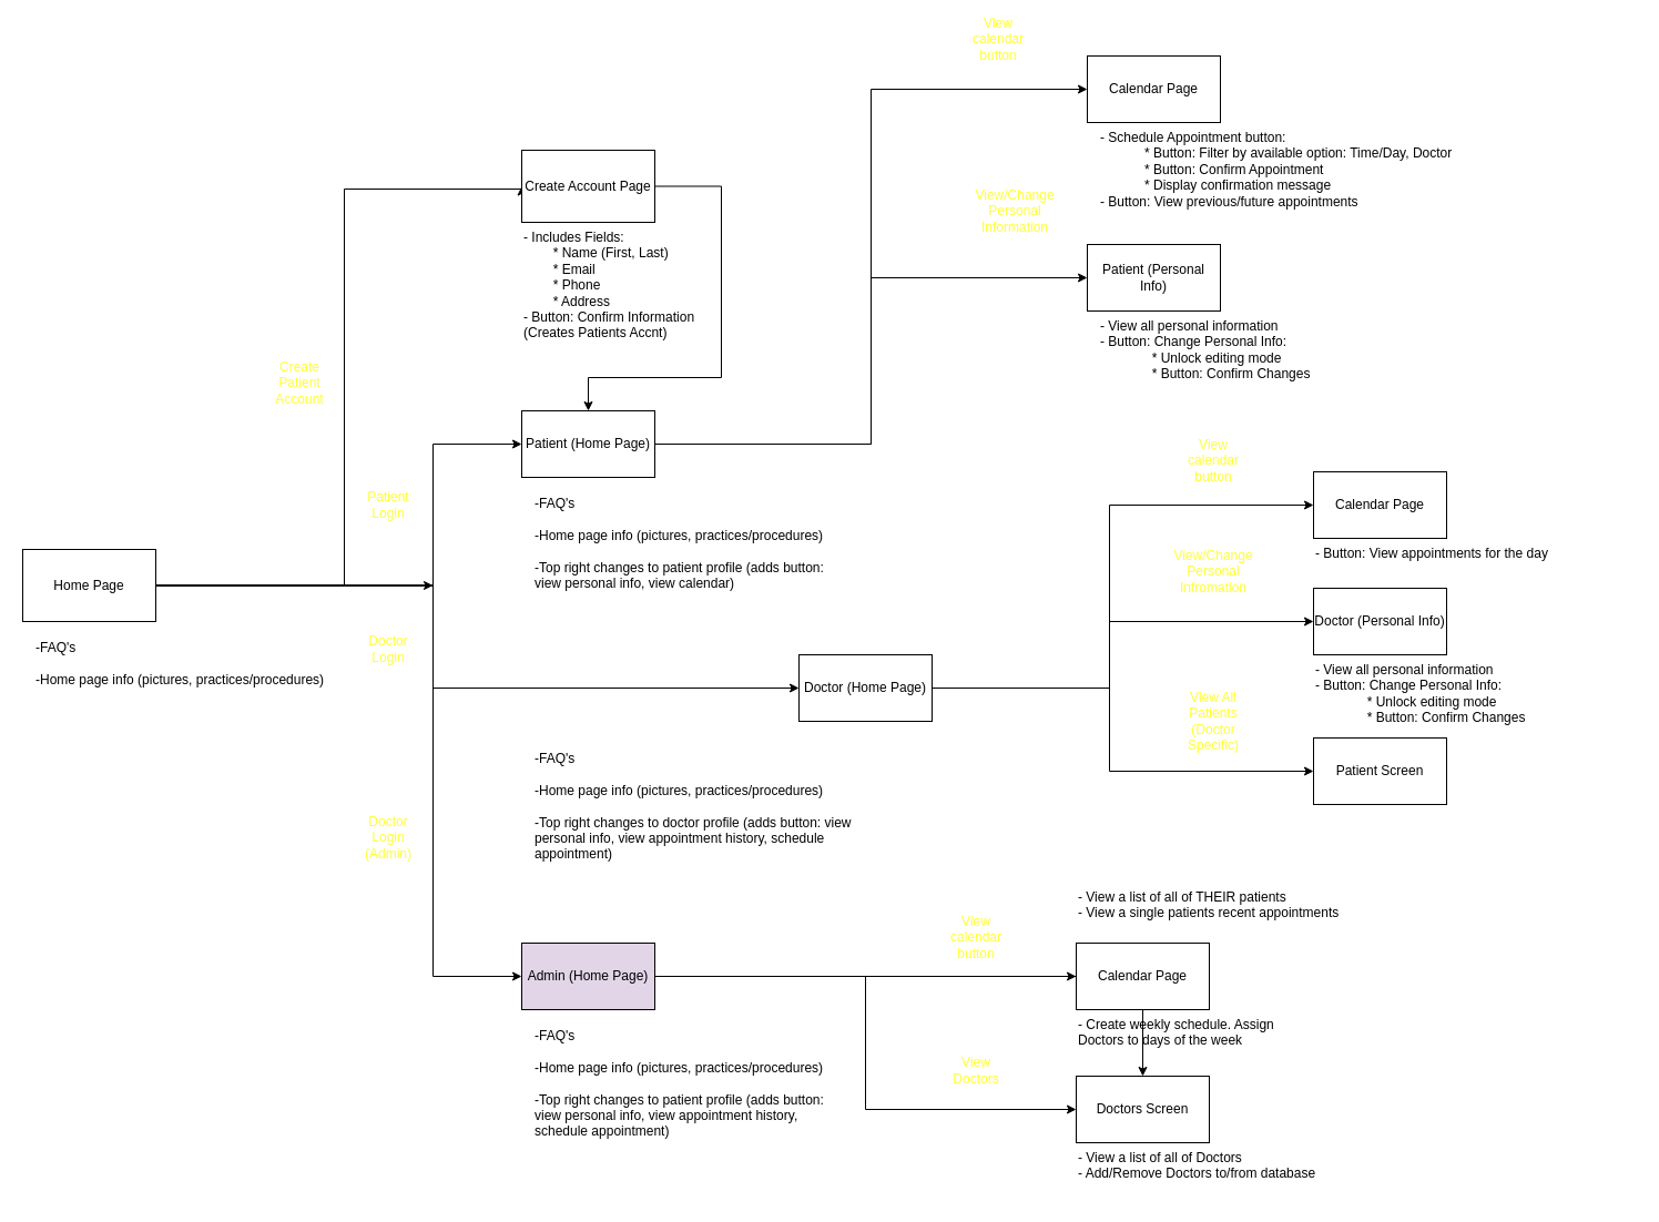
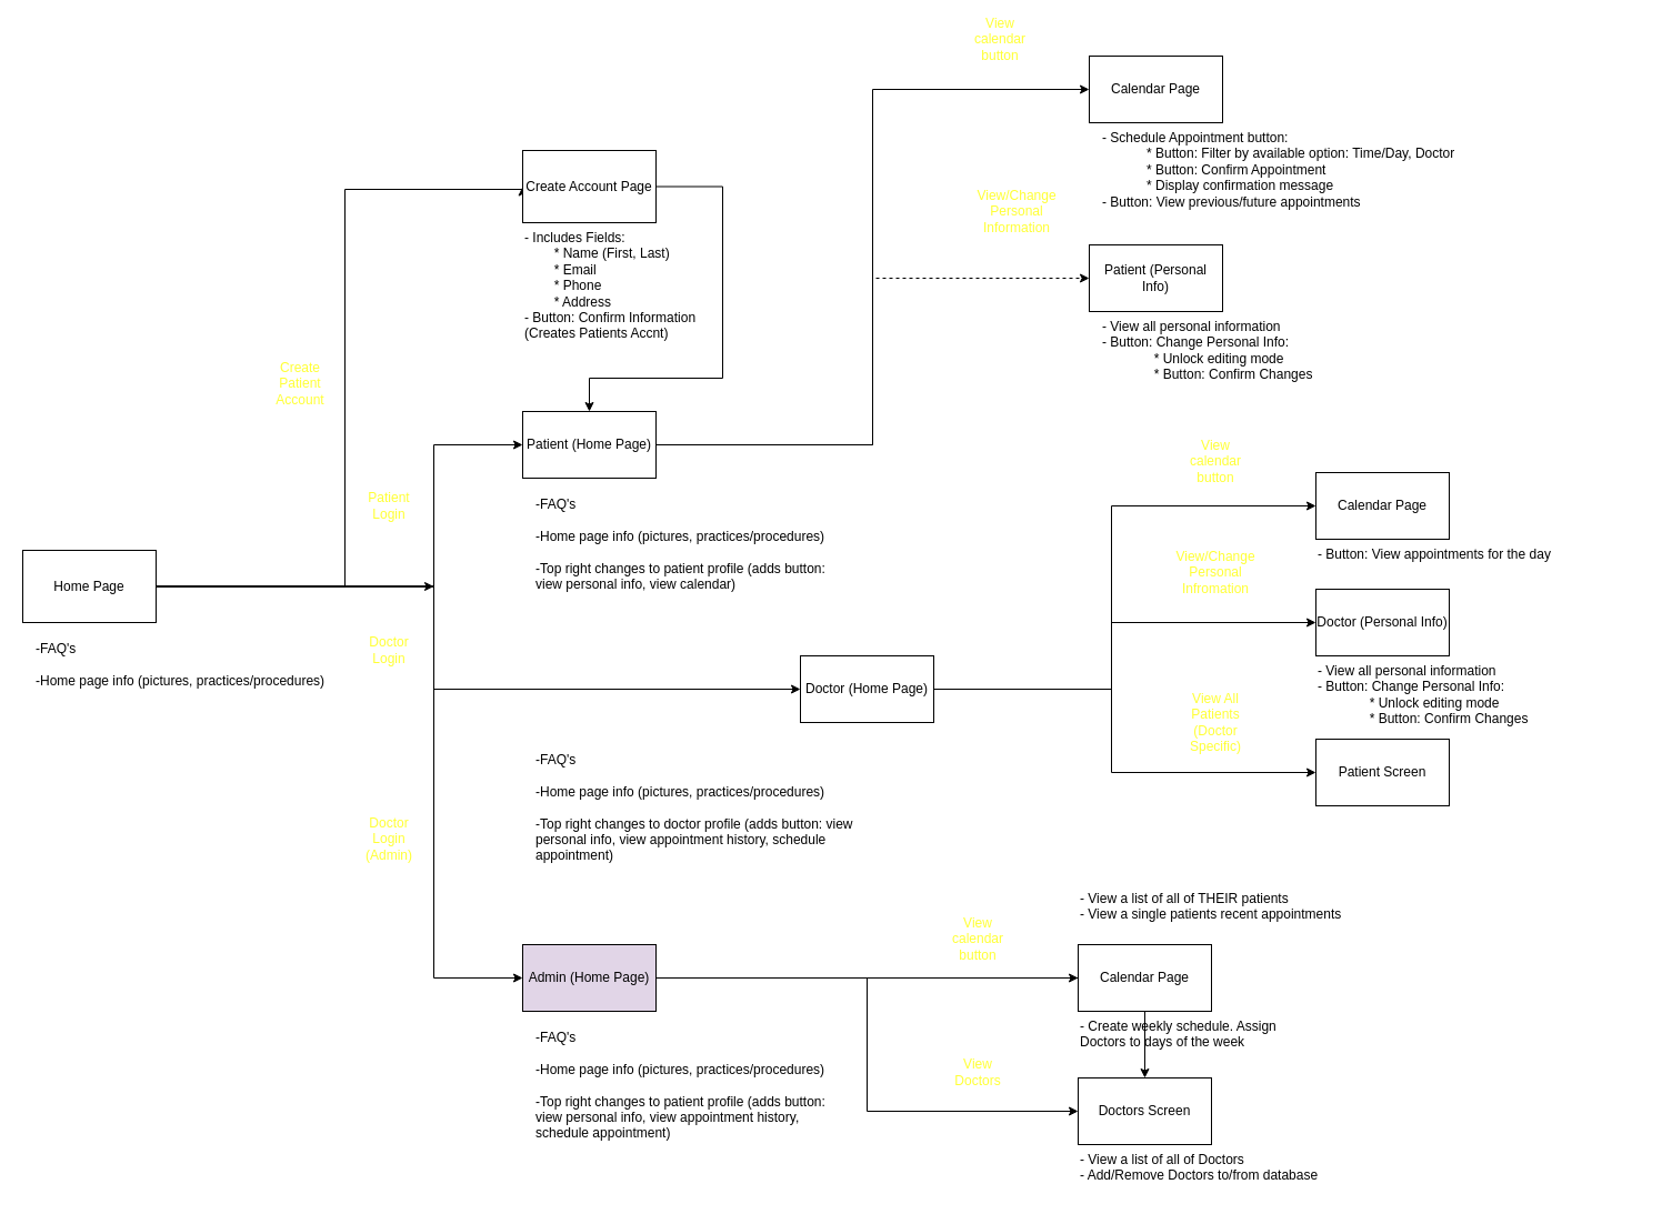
  <mxCell id="0" />
  <mxCell id="1" parent="0" />
  <mxCell id="2" style="edgeStyle=orthogonalEdgeStyle;rounded=0;orthogonalLoop=1;jettySize=auto;html=1;" parent="1" source="7" edge="1"><mxGeometry relative="1" as="geometry"><mxPoint x="390" y="527.5" as="targetPoint" /></mxGeometry></mxCell>
  <mxCell id="3" style="edgeStyle=orthogonalEdgeStyle;rounded=0;orthogonalLoop=1;jettySize=auto;html=1;entryX=0;entryY=0.5;entryDx=0;entryDy=0;" parent="1" source="7" target="29" edge="1"><mxGeometry relative="1" as="geometry"><Array as="points"><mxPoint x="310" y="527" /><mxPoint x="310" y="170" /><mxPoint x="470" y="170" /></Array></mxGeometry></mxCell>
  <mxCell id="4" style="edgeStyle=orthogonalEdgeStyle;rounded=0;orthogonalLoop=1;jettySize=auto;html=1;entryX=0;entryY=0.5;entryDx=0;entryDy=0;" edge="1" parent="1" source="7" target="11"><mxGeometry relative="1" as="geometry"><Array as="points"><mxPoint x="390" y="528" /><mxPoint x="390" y="620" /></Array></mxGeometry></mxCell>
  <mxCell id="5" style="edgeStyle=orthogonalEdgeStyle;rounded=0;orthogonalLoop=1;jettySize=auto;html=1;entryX=0;entryY=0.5;entryDx=0;entryDy=0;" edge="1" parent="1" source="7" target="14"><mxGeometry relative="1" as="geometry"><Array as="points"><mxPoint x="390" y="528" /><mxPoint x="390" y="400" /></Array></mxGeometry></mxCell>
  <mxCell id="6" style="edgeStyle=orthogonalEdgeStyle;rounded=0;orthogonalLoop=1;jettySize=auto;html=1;entryX=0;entryY=0.5;entryDx=0;entryDy=0;" edge="1" parent="1" source="7" target="20"><mxGeometry relative="1" as="geometry"><Array as="points"><mxPoint x="390" y="528" /><mxPoint x="390" y="880" /></Array></mxGeometry></mxCell>
  <mxCell id="7" value="Home Page" style="rounded=0;whiteSpace=wrap;html=1;" parent="1" vertex="1"><mxGeometry x="20" y="495" width="120" height="65" as="geometry" /></mxCell>
  <mxCell id="8" style="edgeStyle=orthogonalEdgeStyle;rounded=0;orthogonalLoop=1;jettySize=auto;html=1;entryX=0;entryY=0.5;entryDx=0;entryDy=0;" edge="1" parent="1" source="11" target="37"><mxGeometry relative="1" as="geometry"><Array as="points"><mxPoint x="1000" y="620" /><mxPoint x="1000" y="560" /></Array></mxGeometry></mxCell>
  <mxCell id="9" style="edgeStyle=orthogonalEdgeStyle;rounded=0;orthogonalLoop=1;jettySize=auto;html=1;entryX=0;entryY=0.5;entryDx=0;entryDy=0;" edge="1" parent="1" source="11" target="36"><mxGeometry relative="1" as="geometry"><Array as="points"><mxPoint x="1000" y="620" /><mxPoint x="1000" y="455" /></Array></mxGeometry></mxCell>
  <mxCell id="10" style="edgeStyle=orthogonalEdgeStyle;rounded=0;orthogonalLoop=1;jettySize=auto;html=1;entryX=0;entryY=0.5;entryDx=0;entryDy=0;" edge="1" parent="1" source="11" target="40"><mxGeometry relative="1" as="geometry"><Array as="points"><mxPoint x="1000" y="620" /><mxPoint x="1000" y="695" /></Array></mxGeometry></mxCell>
  <mxCell id="11" value="Doctor (Home Page)" style="rounded=0;whiteSpace=wrap;html=1;" parent="1" vertex="1"><mxGeometry x="720" y="590" width="120" height="60" as="geometry" /></mxCell>
  <mxCell id="12" style="edgeStyle=orthogonalEdgeStyle;rounded=0;orthogonalLoop=1;jettySize=auto;html=1;entryX=0;entryY=0.5;entryDx=0;entryDy=0;" edge="1" parent="1" source="14" target="26"><mxGeometry relative="1" as="geometry" /></mxCell>
- <mxCell id="13" style="edgeStyle=orthogonalEdgeStyle;rounded=0;orthogonalLoop=1;jettySize=auto;html=1;entryX=0;entryY=0.5;entryDx=0;entryDy=0;" edge="1" parent="1" source="14" target="27"><mxGeometry relative="1" as="geometry" /></mxCell>
+ <mxCell id="13" style="edgeStyle=orthogonalEdgeStyle;rounded=0;orthogonalLoop=1;jettySize=auto;html=1;entryX=0;entryY=0.5;entryDx=0;entryDy=0;dashed=1;" edge="1" parent="1" source="14" target="27"><mxGeometry relative="1" as="geometry" /></mxCell>
  <mxCell id="14" value="Patient (Home Page)" style="rounded=0;whiteSpace=wrap;html=1;" parent="1" vertex="1"><mxGeometry x="470" y="370" width="120" height="60" as="geometry" /></mxCell>
  <mxCell id="15" value="&lt;font style=&quot;color: rgb(255, 255, 51);&quot;&gt;Patient Login&lt;/font&gt;" style="text;html=1;align=center;verticalAlign=middle;whiteSpace=wrap;rounded=0;" parent="1" vertex="1"><mxGeometry x="320" y="440" width="60" height="30" as="geometry" /></mxCell>
  <mxCell id="16" value="&lt;font style=&quot;color: rgb(255, 255, 51);&quot;&gt;Doctor Login&lt;/font&gt;" style="text;html=1;align=center;verticalAlign=middle;whiteSpace=wrap;rounded=0;" parent="1" vertex="1"><mxGeometry x="320" y="570" width="60" height="30" as="geometry" /></mxCell>
  <mxCell id="17" value="" style="edgeStyle=orthogonalEdgeStyle;rounded=0;orthogonalLoop=1;jettySize=auto;html=1;" edge="1" parent="1" source="20" target="45"><mxGeometry relative="1" as="geometry" /></mxCell>
  <mxCell id="18" value="" style="edgeStyle=orthogonalEdgeStyle;rounded=0;orthogonalLoop=1;jettySize=auto;html=1;" edge="1" parent="1" source="20" target="48"><mxGeometry relative="1" as="geometry" /></mxCell>
  <mxCell id="19" style="edgeStyle=orthogonalEdgeStyle;rounded=0;orthogonalLoop=1;jettySize=auto;html=1;entryX=0;entryY=0.5;entryDx=0;entryDy=0;" edge="1" parent="1" source="20" target="48"><mxGeometry relative="1" as="geometry" /></mxCell>
  <mxCell id="20" value="Admin (Home Page)" style="rounded=0;whiteSpace=wrap;html=1;fillColor=#e1d5e7;" parent="1" vertex="1"><mxGeometry x="470" y="850" width="120" height="60" as="geometry" /></mxCell>
  <mxCell id="21" value="&lt;font style=&quot;color: rgb(255, 255, 51);&quot;&gt;Doctor Login&lt;/font&gt;&lt;div&gt;&lt;font style=&quot;color: rgb(255, 255, 51);&quot;&gt;(Admin)&lt;/font&gt;&lt;/div&gt;" style="text;html=1;align=center;verticalAlign=middle;whiteSpace=wrap;rounded=0;" parent="1" vertex="1"><mxGeometry x="320" y="740" width="60" height="30" as="geometry" /></mxCell>
  <mxCell id="22" value="-FAQ's&lt;br&gt;&lt;br&gt;-Home page info (pictures, practices/procedures)&lt;br&gt;&lt;br&gt;-Top right changes to patient profile (adds button: view personal info, view calendar)" style="text;whiteSpace=wrap;html=1;" parent="1" vertex="1"><mxGeometry x="480" y="440" width="290" height="70" as="geometry" /></mxCell>
  <mxCell id="23" value="-FAQ's&lt;br/&gt;&lt;br&gt;-Home page info (pictures, practices/procedures)&lt;br/&gt;&lt;div&gt;&lt;br/&gt;&lt;/div&gt;" style="text;whiteSpace=wrap;html=1;" parent="1" vertex="1"><mxGeometry x="30" y="570" width="290" height="70" as="geometry" /></mxCell>
  <mxCell id="24" value="-FAQ's&lt;br&gt;&lt;br&gt;-Home page info (pictures, practices/procedures)&lt;br&gt;&lt;br&gt;-Top right changes to doctor profile (adds button: view personal info, view appointment history, schedule appointment)" style="text;whiteSpace=wrap;html=1;" parent="1" vertex="1"><mxGeometry x="480" y="670" width="290" height="70" as="geometry" /></mxCell>
  <mxCell id="25" value="-FAQ's&lt;br/&gt;&lt;br&gt;-Home page info (pictures, practices/procedures)&lt;br/&gt;&lt;br&gt;-Top right changes to patient profile (adds button: view personal info, view appointment history, schedule appointment)" style="text;whiteSpace=wrap;html=1;" parent="1" vertex="1"><mxGeometry x="480" y="920" width="290" height="70" as="geometry" /></mxCell>
  <mxCell id="26" value="Calendar Page" style="rounded=0;whiteSpace=wrap;html=1;" parent="1" vertex="1"><mxGeometry x="980" y="50" width="120" height="60" as="geometry" /></mxCell>
  <mxCell id="27" value="Patient (Personal Info)" style="rounded=0;whiteSpace=wrap;html=1;" parent="1" vertex="1"><mxGeometry x="980" y="220" width="120" height="60" as="geometry" /></mxCell>
  <mxCell id="28" style="edgeStyle=orthogonalEdgeStyle;rounded=0;orthogonalLoop=1;jettySize=auto;html=1;" parent="1" source="29" edge="1"><mxGeometry relative="1" as="geometry"><mxPoint x="530" y="370" as="targetPoint" /><Array as="points"><mxPoint y="167" x="650" /><mxPoint y="340" x="650" /><mxPoint x="530" y="340" /></Array></mxGeometry></mxCell>
  <mxCell id="29" value="Create Account Page" style="rounded=0;whiteSpace=wrap;html=1;" parent="1" vertex="1"><mxGeometry x="470" y="135" width="120" height="65" as="geometry" /></mxCell>
  <mxCell id="30" value="&lt;font style=&quot;color: rgb(255, 255, 51);&quot;&gt;Create Patient Account&lt;/font&gt;" style="text;html=1;align=center;verticalAlign=middle;whiteSpace=wrap;rounded=0;" parent="1" vertex="1"><mxGeometry x="240" y="330" width="60" height="30" as="geometry" /></mxCell>
  <mxCell id="31" value="- Includes Fields:&lt;div&gt;&amp;nbsp; &amp;nbsp; &amp;nbsp; &amp;nbsp; * Name (First, Last)&lt;/div&gt;&lt;div&gt;&amp;nbsp; &amp;nbsp; &amp;nbsp; &amp;nbsp; * Email&lt;/div&gt;&lt;div&gt;&amp;nbsp; &amp;nbsp; &amp;nbsp; &amp;nbsp; * Phone&lt;/div&gt;&lt;div&gt;&amp;nbsp; &amp;nbsp; &amp;nbsp; &amp;nbsp; * Address&lt;/div&gt;&lt;div&gt;- Button: Confirm Information (Creates Patients Accnt)&lt;/div&gt;&lt;div&gt;&lt;br&gt;&lt;/div&gt;" style="text;whiteSpace=wrap;html=1;" parent="1" vertex="1"><mxGeometry x="470" y="200" width="190" height="70" as="geometry" /></mxCell>
  <mxCell id="32" value="&lt;font style=&quot;color: rgb(255, 255, 51);&quot;&gt;View calendar button&lt;/font&gt;" style="text;html=1;align=center;verticalAlign=middle;whiteSpace=wrap;rounded=0;" parent="1" vertex="1"><mxGeometry x="870" y="20" width="60" height="30" as="geometry" /></mxCell>
  <mxCell id="33" value="&lt;font style=&quot;color: rgb(255, 255, 51);&quot;&gt;View/Change Personal Information&lt;/font&gt;" style="text;html=1;align=center;verticalAlign=middle;whiteSpace=wrap;rounded=0;" parent="1" vertex="1"><mxGeometry x="885" y="175" width="60" height="30" as="geometry" /></mxCell>
  <mxCell id="34" value="- Schedule Appointment button:&lt;div&gt;&amp;nbsp; &amp;nbsp; &amp;nbsp; &amp;nbsp; &amp;nbsp; &amp;nbsp; * Button: Filter by available option: Time/Day, Doctor&lt;/div&gt;&lt;div&gt;&amp;nbsp; &amp;nbsp; &amp;nbsp; &amp;nbsp; &amp;nbsp; &amp;nbsp; * Button: Confirm Appointment&lt;/div&gt;&lt;div&gt;&amp;nbsp; &amp;nbsp; &amp;nbsp; &amp;nbsp; &amp;nbsp; &amp;nbsp; * Display confirmation message&lt;br&gt;&lt;div&gt;- Button: View previous/future appointments&lt;/div&gt;&lt;/div&gt;&lt;div&gt;&amp;nbsp; &amp;nbsp; &amp;nbsp; &amp;nbsp; &amp;nbsp; &amp;nbsp;&amp;nbsp;&lt;/div&gt;" style="text;whiteSpace=wrap;html=1;" parent="1" vertex="1"><mxGeometry x="990" y="110" width="340" height="70" as="geometry" /></mxCell>
  <mxCell id="35" value="- View all personal information&lt;div&gt;- Button: Change Personal Info:&amp;nbsp;&lt;/div&gt;&lt;div&gt;&amp;nbsp; &amp;nbsp; &amp;nbsp; &amp;nbsp; &amp;nbsp; &amp;nbsp; &amp;nbsp; * Unlock editing mode&lt;/div&gt;&lt;div&gt;&amp;nbsp; &amp;nbsp; &amp;nbsp; &amp;nbsp; &amp;nbsp; &amp;nbsp; &amp;nbsp; * Button: Confirm Changes&amp;nbsp;&lt;/div&gt;" style="text;whiteSpace=wrap;html=1;" parent="1" vertex="1"><mxGeometry x="990" y="280" width="290" height="70" as="geometry" /></mxCell>
  <mxCell id="36" value="Calendar Page" style="whiteSpace=wrap;html=1;rounded=0;" vertex="1" parent="1"><mxGeometry x="1184" y="425" width="120" height="60" as="geometry" /></mxCell>
  <mxCell id="37" value="Doctor (Personal Info)" style="whiteSpace=wrap;html=1;rounded=0;" vertex="1" parent="1"><mxGeometry x="1184" y="530" width="120" height="60" as="geometry" /></mxCell>
  <mxCell id="38" value="- View all personal information&lt;div&gt;- Button: Change Personal Info:&amp;nbsp;&lt;/div&gt;&lt;div&gt;&amp;nbsp; &amp;nbsp; &amp;nbsp; &amp;nbsp; &amp;nbsp; &amp;nbsp; &amp;nbsp; * Unlock editing mode&lt;/div&gt;&lt;div&gt;&amp;nbsp; &amp;nbsp; &amp;nbsp; &amp;nbsp; &amp;nbsp; &amp;nbsp; &amp;nbsp; * Button: Confirm Changes&amp;nbsp;&lt;/div&gt;" style="text;whiteSpace=wrap;html=1;" vertex="1" parent="1"><mxGeometry x="1184" y="590" width="290" height="70" as="geometry" /></mxCell>
  <mxCell id="39" value="&lt;div&gt;&lt;span style=&quot;background-color: transparent; color: light-dark(rgb(0, 0, 0), rgb(255, 255, 255));&quot;&gt;- Button: View appointments for the day&lt;/span&gt;&lt;br&gt;&lt;/div&gt;&lt;div&gt;&amp;nbsp; &amp;nbsp; &amp;nbsp; &amp;nbsp; &amp;nbsp; &amp;nbsp;&amp;nbsp;&lt;/div&gt;" style="text;whiteSpace=wrap;html=1;" vertex="1" parent="1"><mxGeometry x="1184" y="485" width="220" height="45" as="geometry" /></mxCell>
  <mxCell id="40" value="Patient Screen" style="whiteSpace=wrap;html=1;rounded=0;" vertex="1" parent="1"><mxGeometry x="1184" y="665" width="120" height="60" as="geometry" /></mxCell>
  <mxCell id="41" value="&lt;font style=&quot;color: rgb(255, 255, 51);&quot;&gt;View calendar button&lt;/font&gt;" style="text;html=1;align=center;verticalAlign=middle;whiteSpace=wrap;rounded=0;" vertex="1" parent="1"><mxGeometry x="1064" y="400" width="60" height="30" as="geometry" /></mxCell>
  <mxCell id="42" value="&lt;font style=&quot;color: rgb(255, 255, 51);&quot;&gt;View/Change Personal Infromation&lt;/font&gt;" style="text;html=1;align=center;verticalAlign=middle;whiteSpace=wrap;rounded=0;" vertex="1" parent="1"><mxGeometry x="1064" y="500" width="60" height="30" as="geometry" /></mxCell>
  <mxCell id="43" value="&lt;font style=&quot;color: rgb(255, 255, 51);&quot;&gt;View All Patients (Doctor Specific)&lt;/font&gt;" style="text;html=1;align=center;verticalAlign=middle;whiteSpace=wrap;rounded=0;" vertex="1" parent="1"><mxGeometry x="1064" y="635" width="60" height="30" as="geometry" /></mxCell>
  <mxCell id="44" value="- View a list of all of THEIR patients&lt;div&gt;- View a single patients recent appointments&lt;/div&gt;" style="text;whiteSpace=wrap;html=1;" vertex="1" parent="1"><mxGeometry x="970" y="795" width="290" height="55" as="geometry" /></mxCell>
  <mxCell id="45" value="Calendar Page" style="whiteSpace=wrap;html=1;rounded=0;" vertex="1" parent="1"><mxGeometry x="970" y="850" width="120" height="60" as="geometry" /></mxCell>
  <mxCell id="46" value="&lt;font style=&quot;color: rgb(255, 255, 51);&quot;&gt;View calendar button&lt;/font&gt;" style="text;html=1;align=center;verticalAlign=middle;whiteSpace=wrap;rounded=0;" vertex="1" parent="1"><mxGeometry x="850" y="830" width="60" height="30" as="geometry" /></mxCell>
  <mxCell id="47" value="&lt;div&gt;- Create weekly schedule. Assign Doctors to days of the week&lt;/div&gt;" style="text;whiteSpace=wrap;html=1;" vertex="1" parent="1"><mxGeometry x="970" y="910" width="220" height="45" as="geometry" /></mxCell>
  <mxCell id="48" value="Doctors Screen" style="whiteSpace=wrap;html=1;rounded=0;" vertex="1" parent="1"><mxGeometry x="970" y="970" width="120" height="60" as="geometry" /></mxCell>
  <mxCell id="49" value="&lt;font style=&quot;color: rgb(255, 255, 51);&quot;&gt;View Doctors&lt;/font&gt;" style="text;html=1;align=center;verticalAlign=middle;whiteSpace=wrap;rounded=0;" vertex="1" parent="1"><mxGeometry x="850" y="950" width="60" height="30" as="geometry" /></mxCell>
  <mxCell id="50" value="- View a list of all of Doctors&lt;div&gt;- Add/Remove Doctors to/from database&lt;/div&gt;" style="text;whiteSpace=wrap;html=1;" vertex="1" parent="1"><mxGeometry x="970" y="1030" width="290" height="50" as="geometry" /></mxCell>
